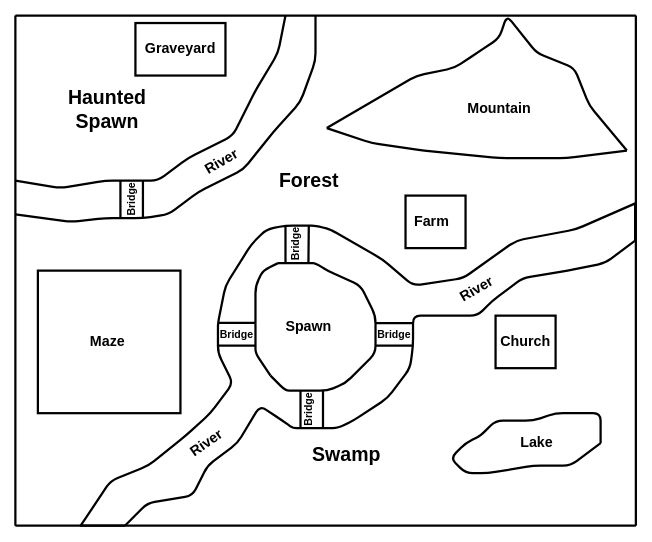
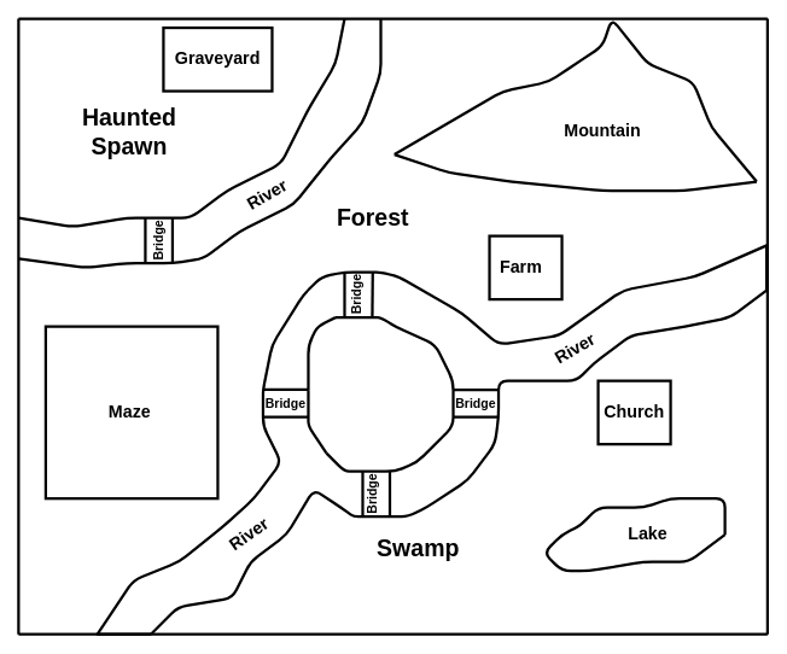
  <mxCell id="0" />
  <mxCell id="1" parent="0" />
  <mxCell id="2" value="" style="endArrow=none;html=1;strokeWidth=3;" edge="1" parent="1"><mxGeometry width="50" height="50" relative="1" as="geometry"><mxPoint x="340" y="430" as="sourcePoint" /><mxPoint x="370" y="350" as="targetPoint" /><Array as="points"><mxPoint x="340" y="380" /><mxPoint x="350" y="360" /></Array></mxGeometry></mxCell>
  <mxCell id="3" value="" style="endArrow=none;html=1;strokeWidth=3;" edge="1" parent="1"><mxGeometry width="50" height="50" relative="1" as="geometry"><mxPoint x="370" y="350" as="sourcePoint" /><mxPoint x="360" y="500" as="targetPoint" /><Array as="points"><mxPoint x="406" y="350" /><mxPoint x="420" y="350" /><mxPoint x="436" y="360" /><mxPoint x="480" y="380" /><mxPoint x="500" y="420" /><mxPoint x="500" y="440" /><mxPoint x="500" y="470" /><mxPoint x="460" y="510" /><mxPoint x="436" y="520" /><mxPoint x="400" y="520" /><mxPoint x="380" y="520" /></Array></mxGeometry></mxCell>
  <mxCell id="4" value="" style="endArrow=none;html=1;strokeWidth=3;" edge="1" parent="1"><mxGeometry width="50" height="50" relative="1" as="geometry"><mxPoint x="340" y="430" as="sourcePoint" /><mxPoint x="360" y="500" as="targetPoint" /><Array as="points"><mxPoint x="340" y="450" /><mxPoint x="340" y="470" /></Array></mxGeometry></mxCell>
  <mxCell id="5" value="" style="endArrow=none;html=1;strokeWidth=3;" edge="1" parent="1"><mxGeometry width="50" height="50" relative="1" as="geometry"><mxPoint x="435" y="170" as="sourcePoint" /><mxPoint x="835" y="200" as="targetPoint" /><Array as="points"><mxPoint x="555" y="100" /><mxPoint x="605" y="90" /><mxPoint x="635" y="70" /><mxPoint x="665" y="50" /><mxPoint x="675" y="20" /><mxPoint x="715" y="70" /><mxPoint x="765" y="90" /><mxPoint x="785" y="140" /></Array></mxGeometry></mxCell>
  <mxCell id="6" value="" style="endArrow=none;html=1;strokeWidth=3;" edge="1" parent="1"><mxGeometry width="50" height="50" relative="1" as="geometry"><mxPoint x="435" y="170" as="sourcePoint" /><mxPoint x="835" y="200" as="targetPoint" /><Array as="points"><mxPoint x="495" y="190" /><mxPoint x="565" y="200" /><mxPoint x="665" y="210" /><mxPoint x="755" y="210" /></Array></mxGeometry></mxCell>
  <mxCell id="7" value="&lt;font style=&quot;font-size: 19px&quot;&gt;&lt;b&gt;Mountain&lt;/b&gt;&lt;/font&gt;" style="text;html=1;strokeColor=none;fillColor=none;align=center;verticalAlign=middle;whiteSpace=wrap;rounded=0;strokeWidth=3;" vertex="1" parent="1"><mxGeometry x="620" y="130" width="90" height="30" as="geometry" /></mxCell>
- <mxCell id="8" value="&lt;font style=&quot;font-size: 19px&quot;&gt;&lt;b&gt;Spawn&lt;/b&gt;&lt;/font&gt;" style="text;html=1;strokeColor=none;fillColor=none;align=center;verticalAlign=middle;whiteSpace=wrap;rounded=0;strokeWidth=3;" vertex="1" parent="1"><mxGeometry x="366" y="420" width="90" height="30" as="geometry" /></mxCell>
  <mxCell id="9" value="" style="endArrow=none;html=1;fontFamily=Helvetica;fontSize=11;fontColor=#000000;align=center;strokeColor=#000000;fillColor=#66B2FF;strokeWidth=3;" edge="1" parent="1"><mxGeometry width="50" height="50" relative="1" as="geometry"><mxPoint x="107" y="700" as="sourcePoint" /><mxPoint x="847" y="270" as="targetPoint" /><Array as="points"><mxPoint x="147" y="640" /><mxPoint x="197" y="620" /><mxPoint x="247" y="580" /><mxPoint x="280" y="550" /><mxPoint x="310" y="510" /><mxPoint x="290" y="470" /><mxPoint x="290" y="450" /><mxPoint x="290" y="430" /><mxPoint x="300" y="380" /><mxPoint x="334.5" y="325" /><mxPoint x="354.5" y="305" /><mxPoint x="380" y="300" /><mxPoint x="400" y="300" /><mxPoint x="420" y="300" /><mxPoint x="439.5" y="305" /><mxPoint x="509.5" y="345" /><mxPoint x="550" y="380" /><mxPoint x="617" y="370" /><mxPoint x="687" y="320" /><mxPoint x="767" y="305" /></Array></mxGeometry></mxCell>
  <mxCell id="10" value="" style="endArrow=none;html=1;strokeWidth=3;" edge="1" parent="1"><mxGeometry width="50" height="50" relative="1" as="geometry"><mxPoint x="166" y="700" as="sourcePoint" /><mxPoint x="846" y="320" as="targetPoint" /><Array as="points"><mxPoint x="196" y="670" /><mxPoint x="256" y="660" /><mxPoint x="276" y="620" /><mxPoint x="316" y="590" /><mxPoint x="346" y="540" /><mxPoint x="376" y="560" /><mxPoint x="390" y="570" /><mxPoint x="400" y="570" /><mxPoint x="410" y="570" /><mxPoint x="426" y="570" /><mxPoint x="450" y="570" /><mxPoint x="470" y="560" /><mxPoint x="516" y="530" /><mxPoint x="546" y="490" /><mxPoint x="550" y="460" /><mxPoint x="550" y="420" /><mxPoint x="606" y="420" /><mxPoint x="636" y="420" /><mxPoint x="656" y="400" /><mxPoint x="696" y="370" /><mxPoint x="756" y="360" /><mxPoint x="806" y="350" /></Array></mxGeometry></mxCell>
  <mxCell id="11" value="" style="endArrow=none;html=1;strokeWidth=3;" edge="1" parent="1"><mxGeometry width="50" height="50" relative="1" as="geometry"><mxPoint x="846" y="270" as="sourcePoint" /><mxPoint x="846" y="320" as="targetPoint" /></mxGeometry></mxCell>
  <mxCell id="12" value="" style="endArrow=none;html=1;strokeWidth=3;" edge="1" parent="1"><mxGeometry width="50" height="50" relative="1" as="geometry"><mxPoint x="106" y="700" as="sourcePoint" /><mxPoint x="166" y="700" as="targetPoint" /></mxGeometry></mxCell>
  <mxCell id="13" value="&lt;font style=&quot;font-size: 19px&quot;&gt;&lt;b&gt;River&lt;/b&gt;&lt;/font&gt;" style="text;html=1;strokeColor=none;fillColor=none;align=center;verticalAlign=middle;whiteSpace=wrap;rounded=0;strokeWidth=3;rotation=-30;" vertex="1" parent="1"><mxGeometry x="590" y="370" width="90" height="30" as="geometry" /></mxCell>
  <mxCell id="14" value="" style="endArrow=none;html=1;fillColor=#66B2FF;strokeWidth=3;" edge="1" parent="1"><mxGeometry width="50" height="50" relative="1" as="geometry"><mxPoint y="240" as="sourcePoint" x="20" /><mxPoint x="380" as="targetPoint" y="20" /><Array as="points"><mxPoint x="80" y="250" /><mxPoint x="140" y="240" /><mxPoint x="210" y="240" /><mxPoint x="250" y="210" /><mxPoint x="310" y="180" /><mxPoint x="340" y="120" /><mxPoint x="370" y="70" /></Array></mxGeometry></mxCell>
  <mxCell id="15" value="" style="endArrow=none;html=1;fillColor=#66B2FF;strokeWidth=3;" edge="1" parent="1"><mxGeometry width="50" height="50" relative="1" as="geometry"><mxPoint y="285" as="sourcePoint" x="20" /><mxPoint x="420" as="targetPoint" y="20" /><Array as="points"><mxPoint x="94" y="295" /><mxPoint x="140" y="290" /><mxPoint x="190" y="290" /><mxPoint x="224" y="285" /><mxPoint x="264" y="255" /><mxPoint x="324" y="225" /><mxPoint x="364" y="175" /><mxPoint x="400" y="135" /><mxPoint x="420" y="80" /></Array></mxGeometry></mxCell>
  <mxCell id="16" value="&lt;font style=&quot;font-size: 19px&quot;&gt;&lt;b&gt;River&lt;/b&gt;&lt;/font&gt;" style="text;html=1;strokeColor=none;fillColor=none;align=center;verticalAlign=middle;whiteSpace=wrap;rounded=0;strokeWidth=3;rotation=-30;" vertex="1" parent="1"><mxGeometry x="250" y="200" width="90" height="30" as="geometry" /></mxCell>
  <mxCell id="17" value="" style="endArrow=none;html=1;fillColor=#66B2FF;strokeWidth=3;" edge="1" parent="1"><mxGeometry width="50" height="50" relative="1" as="geometry"><mxPoint y="700" as="sourcePoint" x="20" /><mxPoint x="847" y="700" as="targetPoint" /></mxGeometry></mxCell>
  <mxCell id="18" value="" style="endArrow=none;html=1;fillColor=#66B2FF;strokeWidth=3;" edge="1" parent="1"><mxGeometry width="50" height="50" relative="1" as="geometry"><mxPoint x="847" y="700" as="sourcePoint" /><mxPoint x="847" as="targetPoint" y="20" /></mxGeometry></mxCell>
  <mxCell id="19" value="" style="endArrow=none;html=1;fillColor=#66B2FF;strokeWidth=3;" edge="1" parent="1"><mxGeometry width="50" height="50" relative="1" as="geometry"><mxPoint x="800" y="590" as="sourcePoint" /><mxPoint x="800" y="590" as="targetPoint" /><Array as="points"><mxPoint x="760" y="620" /><mxPoint x="710" y="620" /><mxPoint x="650" y="630" /><mxPoint x="620" y="630" /><mxPoint x="600" y="610" /><mxPoint x="620" y="590" /><mxPoint x="640" y="580" /><mxPoint x="660" y="560" /><mxPoint x="710" y="560" /><mxPoint x="740" y="550" /><mxPoint x="770" y="550" /><mxPoint x="800" y="550" /></Array></mxGeometry></mxCell>
  <mxCell id="20" value="&lt;font style=&quot;font-size: 19px&quot;&gt;&lt;b&gt;Lake&lt;/b&gt;&lt;/font&gt;" style="text;html=1;strokeColor=none;fillColor=none;align=center;verticalAlign=middle;whiteSpace=wrap;rounded=0;strokeWidth=3;rotation=0;" vertex="1" parent="1"><mxGeometry x="670" y="575" width="90" height="30" as="geometry" /></mxCell>
  <mxCell id="21" value="" style="endArrow=none;html=1;fillColor=#66B2FF;strokeWidth=3;" edge="1" parent="1"><mxGeometry width="50" height="50" relative="1" as="geometry"><mxPoint x="380" y="350" as="sourcePoint" /><mxPoint x="380" y="300" as="targetPoint" /></mxGeometry></mxCell>
  <mxCell id="22" value="" style="endArrow=none;html=1;fillColor=#66B2FF;strokeWidth=3;" edge="1" parent="1"><mxGeometry width="50" height="50" relative="1" as="geometry"><mxPoint x="410.58" y="350" as="sourcePoint" /><mxPoint x="411.08" y="300" as="targetPoint" /></mxGeometry></mxCell>
  <mxCell id="23" value="" style="endArrow=none;html=1;fillColor=#66B2FF;strokeWidth=3;" edge="1" parent="1"><mxGeometry width="50" height="50" relative="1" as="geometry"><mxPoint x="400" y="570" as="sourcePoint" /><mxPoint x="400" y="520" as="targetPoint" /></mxGeometry></mxCell>
  <mxCell id="24" value="" style="endArrow=none;html=1;fillColor=#66B2FF;strokeWidth=3;" edge="1" parent="1"><mxGeometry width="50" height="50" relative="1" as="geometry"><mxPoint x="430" y="570" as="sourcePoint" /><mxPoint x="430" y="520" as="targetPoint" /></mxGeometry></mxCell>
  <mxCell id="25" value="" style="endArrow=none;html=1;fillColor=#66B2FF;strokeWidth=3;" edge="1" parent="1"><mxGeometry width="50" height="50" relative="1" as="geometry"><mxPoint x="160" y="290" as="sourcePoint" /><mxPoint x="160" y="240" as="targetPoint" /></mxGeometry></mxCell>
  <mxCell id="26" value="" style="endArrow=none;html=1;fillColor=#66B2FF;strokeWidth=3;" edge="1" parent="1"><mxGeometry width="50" height="50" relative="1" as="geometry"><mxPoint x="190" y="290" as="sourcePoint" /><mxPoint x="190" y="240" as="targetPoint" /></mxGeometry></mxCell>
  <mxCell id="27" value="" style="rounded=0;whiteSpace=wrap;html=1;strokeWidth=3;" vertex="1" parent="1"><mxGeometry x="660" y="420" width="80" height="70" as="geometry" /></mxCell>
  <mxCell id="28" value="" style="rounded=0;whiteSpace=wrap;html=1;strokeWidth=3;" vertex="1" parent="1"><mxGeometry x="540" y="260" width="80" height="70" as="geometry" /></mxCell>
  <mxCell id="29" value="" style="rounded=0;whiteSpace=wrap;html=1;strokeWidth=3;" vertex="1" parent="1"><mxGeometry x="180" y="30" width="120" height="70" as="geometry" /></mxCell>
  <mxCell id="30" value="" style="rounded=0;whiteSpace=wrap;html=1;strokeWidth=3;" vertex="1" parent="1"><mxGeometry x="50" y="360" width="190" height="190" as="geometry" /></mxCell>
  <mxCell id="31" value="&lt;font style=&quot;font-size: 26px&quot;&gt;&lt;b&gt;Haunted Spawn&lt;/b&gt;&lt;/font&gt;" style="text;html=1;strokeColor=none;fillColor=none;align=center;verticalAlign=middle;whiteSpace=wrap;rounded=0;strokeWidth=3;" vertex="1" parent="1"><mxGeometry x="80" y="135" width="125" height="20" as="geometry" /></mxCell>
  <mxCell id="32" value="&lt;font style=&quot;font-size: 26px&quot;&gt;&lt;b&gt;Swamp&lt;/b&gt;&lt;/font&gt;" style="text;html=1;strokeColor=none;fillColor=none;align=center;verticalAlign=middle;whiteSpace=wrap;rounded=0;strokeWidth=3;" vertex="1" parent="1"><mxGeometry x="399" y="595" width="125" height="20" as="geometry" /></mxCell>
  <mxCell id="33" value="&lt;font style=&quot;font-size: 26px&quot;&gt;&lt;b&gt;Forest&lt;/b&gt;&lt;/font&gt;" style="text;html=1;strokeColor=none;fillColor=none;align=center;verticalAlign=middle;whiteSpace=wrap;rounded=0;strokeWidth=3;" vertex="1" parent="1"><mxGeometry x="348.5" y="230" width="125" height="20" as="geometry" /></mxCell>
  <mxCell id="34" value="&lt;font style=&quot;font-size: 19px&quot;&gt;&lt;b&gt;Graveyard&lt;/b&gt;&lt;/font&gt;" style="text;html=1;strokeColor=none;fillColor=none;align=center;verticalAlign=middle;whiteSpace=wrap;rounded=0;strokeWidth=3;rotation=0;" vertex="1" parent="1"><mxGeometry x="195" y="50" width="90" height="30" as="geometry" /></mxCell>
  <mxCell id="35" value="&lt;font style=&quot;font-size: 19px&quot;&gt;&lt;b&gt;Maze&lt;/b&gt;&lt;/font&gt;" style="text;html=1;strokeColor=none;fillColor=none;align=center;verticalAlign=middle;whiteSpace=wrap;rounded=0;strokeWidth=3;rotation=0;" vertex="1" parent="1"><mxGeometry x="97.5" y="440" width="90" height="30" as="geometry" /></mxCell>
  <mxCell id="36" value="&lt;span style=&quot;font-size: 19px&quot;&gt;&lt;b&gt;Farm&lt;/b&gt;&lt;/span&gt;" style="text;html=1;strokeColor=none;fillColor=none;align=center;verticalAlign=middle;whiteSpace=wrap;rounded=0;strokeWidth=3;rotation=0;" vertex="1" parent="1"><mxGeometry x="530" y="280" width="90" height="30" as="geometry" /></mxCell>
  <mxCell id="37" value="&lt;span style=&quot;font-size: 19px&quot;&gt;&lt;b&gt;Church&lt;/b&gt;&lt;/span&gt;" style="text;html=1;strokeColor=none;fillColor=none;align=center;verticalAlign=middle;whiteSpace=wrap;rounded=0;strokeWidth=3;rotation=0;" vertex="1" parent="1"><mxGeometry x="655" y="440" width="90" height="30" as="geometry" /></mxCell>
  <mxCell id="38" value="&lt;b&gt;&lt;font style=&quot;font-size: 14px&quot;&gt;Bridge&lt;/font&gt;&lt;/b&gt;" style="text;html=1;strokeColor=none;fillColor=none;align=center;verticalAlign=middle;whiteSpace=wrap;rounded=0;strokeWidth=3;rotation=-90;" vertex="1" parent="1"><mxGeometry x="348.5" y="310" width="90" height="30" as="geometry" /></mxCell>
  <mxCell id="39" value="&lt;b&gt;&lt;font style=&quot;font-size: 14px&quot;&gt;Bridge&lt;/font&gt;&lt;/b&gt;" style="text;html=1;strokeColor=none;fillColor=none;align=center;verticalAlign=middle;whiteSpace=wrap;rounded=0;strokeWidth=3;rotation=-90;" vertex="1" parent="1"><mxGeometry x="366" y="530" width="90" height="30" as="geometry" /></mxCell>
  <mxCell id="40" value="&lt;b&gt;&lt;font style=&quot;font-size: 14px&quot;&gt;Bridge&lt;/font&gt;&lt;/b&gt;" style="text;html=1;strokeColor=none;fillColor=none;align=center;verticalAlign=middle;whiteSpace=wrap;rounded=0;strokeWidth=3;rotation=-90;" vertex="1" parent="1"><mxGeometry x="130" y="250" width="90" height="30" as="geometry" /></mxCell>
  <mxCell id="41" value="" style="endArrow=none;html=1;fillColor=#66B2FF;strokeWidth=3;" edge="1" parent="1"><mxGeometry width="50" height="50" relative="1" as="geometry"><mxPoint x="500" y="430" as="sourcePoint" /><mxPoint x="550" y="430" as="targetPoint" /></mxGeometry></mxCell>
  <mxCell id="42" value="" style="endArrow=none;html=1;fillColor=#66B2FF;strokeWidth=3;" edge="1" parent="1"><mxGeometry width="50" height="50" relative="1" as="geometry"><mxPoint x="500" y="460" as="sourcePoint" /><mxPoint x="550" y="460" as="targetPoint" /></mxGeometry></mxCell>
  <mxCell id="43" value="&lt;b&gt;&lt;font style=&quot;font-size: 14px&quot;&gt;Bridge&lt;/font&gt;&lt;/b&gt;" style="text;html=1;strokeColor=none;fillColor=none;align=center;verticalAlign=middle;whiteSpace=wrap;rounded=0;strokeWidth=3;rotation=0;" vertex="1" parent="1"><mxGeometry x="480" y="430" width="90" height="30" as="geometry" /></mxCell>
  <mxCell id="44" value="" style="endArrow=none;html=1;fillColor=#66B2FF;strokeWidth=3;" edge="1" parent="1"><mxGeometry width="50" height="50" relative="1" as="geometry"><mxPoint x="290" y="429.77" as="sourcePoint" /><mxPoint x="340" y="429.77" as="targetPoint" /></mxGeometry></mxCell>
  <mxCell id="45" value="" style="endArrow=none;html=1;fillColor=#66B2FF;strokeWidth=3;" edge="1" parent="1"><mxGeometry width="50" height="50" relative="1" as="geometry"><mxPoint x="290" y="460.03" as="sourcePoint" /><mxPoint x="340" y="460" as="targetPoint" /></mxGeometry></mxCell>
  <mxCell id="46" value="&lt;b&gt;&lt;font style=&quot;font-size: 14px&quot;&gt;Bridge&lt;/font&gt;&lt;/b&gt;" style="text;html=1;strokeColor=none;fillColor=none;align=center;verticalAlign=middle;whiteSpace=wrap;rounded=0;strokeWidth=3;rotation=0;" vertex="1" parent="1"><mxGeometry x="270" y="430" width="90" height="30" as="geometry" /></mxCell>
  <mxCell id="47" value="&lt;font style=&quot;font-size: 19px&quot;&gt;&lt;b&gt;River&lt;/b&gt;&lt;/font&gt;" style="text;html=1;strokeColor=none;fillColor=none;align=center;verticalAlign=middle;whiteSpace=wrap;rounded=0;strokeWidth=3;rotation=-35;" vertex="1" parent="1"><mxGeometry x="230" y="575" width="90" height="30" as="geometry" /></mxCell>
  <mxCell id="48" value="" style="endArrow=none;html=1;fillColor=#66B2FF;strokeWidth=3;" edge="1" parent="1"><mxGeometry width="50" height="50" relative="1" as="geometry"><mxPoint as="sourcePoint" x="20" y="20" /><mxPoint x="847" as="targetPoint" y="20" /></mxGeometry></mxCell>
  <mxCell id="49" value="" style="endArrow=none;html=1;fillColor=#66B2FF;strokeWidth=3;" edge="1" parent="1"><mxGeometry width="50" height="50" relative="1" as="geometry"><mxPoint y="700" as="sourcePoint" x="20" /><mxPoint as="targetPoint" x="20" y="20" /></mxGeometry></mxCell>
